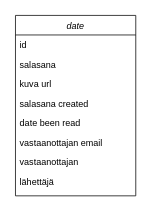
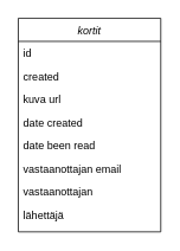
  <mxCell id="0" />
  <mxCell id="1" parent="0" />
- <mxCell id="2" value="date" style="swimlane;fontStyle=2;align=center;verticalAlign=top;childLayout=stackLayout;horizontal=1;startSize=26;horizontalStack=0;resizeParent=1;resizeLast=0;collapsible=1;marginBottom=0;rounded=0;shadow=0;strokeWidth=1;" vertex="1" parent="1"><mxGeometry x="20" y="20" width="160" height="240" as="geometry"><mxRectangle x="230" y="140" width="160" height="26" as="alternateBounds" /></mxGeometry></mxCell>
+ <mxCell id="2" value="kortit" style="swimlane;fontStyle=2;align=center;verticalAlign=top;childLayout=stackLayout;horizontal=1;startSize=26;horizontalStack=0;resizeParent=1;resizeLast=0;collapsible=1;marginBottom=0;rounded=0;shadow=0;strokeWidth=1;" vertex="1" parent="1"><mxGeometry x="20" y="20" width="160" height="240" as="geometry"><mxRectangle x="230" y="140" width="160" height="26" as="alternateBounds" /></mxGeometry></mxCell>
  <mxCell id="3" value="id" style="text;align=left;verticalAlign=top;spacingLeft=4;spacingRight=4;overflow=hidden;rotatable=0;points=[[0,0.5],[1,0.5]];portConstraint=eastwest;" vertex="1" parent="2"><mxGeometry y="26" width="160" height="26" as="geometry" /></mxCell>
- <mxCell id="4" value="salasana" style="text;align=left;verticalAlign=top;spacingLeft=4;spacingRight=4;overflow=hidden;rotatable=0;points=[[0,0.5],[1,0.5]];portConstraint=eastwest;" vertex="1" parent="2"><mxGeometry y="52" width="160" height="26" as="geometry" /></mxCell>
+ <mxCell id="4" value="created" style="text;align=left;verticalAlign=top;spacingLeft=4;spacingRight=4;overflow=hidden;rotatable=0;points=[[0,0.5],[1,0.5]];portConstraint=eastwest;" vertex="1" parent="2"><mxGeometry y="52" width="160" height="26" as="geometry" /></mxCell>
  <mxCell id="5" value="kuva url" style="text;align=left;verticalAlign=top;spacingLeft=4;spacingRight=4;overflow=hidden;rotatable=0;points=[[0,0.5],[1,0.5]];portConstraint=eastwest;" vertex="1" parent="2"><mxGeometry y="78" width="160" height="26" as="geometry" /></mxCell>
- <mxCell id="6" value="salasana created" style="text;align=left;verticalAlign=top;spacingLeft=4;spacingRight=4;overflow=hidden;rotatable=0;points=[[0,0.5],[1,0.5]];portConstraint=eastwest;" vertex="1" parent="2"><mxGeometry y="104" width="160" height="26" as="geometry" /></mxCell>
+ <mxCell id="6" value="date created" style="text;align=left;verticalAlign=top;spacingLeft=4;spacingRight=4;overflow=hidden;rotatable=0;points=[[0,0.5],[1,0.5]];portConstraint=eastwest;" vertex="1" parent="2"><mxGeometry y="104" width="160" height="26" as="geometry" /></mxCell>
  <mxCell id="7" value="date been read" style="text;align=left;verticalAlign=top;spacingLeft=4;spacingRight=4;overflow=hidden;rotatable=0;points=[[0,0.5],[1,0.5]];portConstraint=eastwest;" vertex="1" parent="2"><mxGeometry y="130" width="160" height="26" as="geometry" /></mxCell>
  <mxCell id="8" value="vastaanottajan email" style="text;align=left;verticalAlign=top;spacingLeft=4;spacingRight=4;overflow=hidden;rotatable=0;points=[[0,0.5],[1,0.5]];portConstraint=eastwest;" vertex="1" parent="2"><mxGeometry y="156" width="160" height="26" as="geometry" /></mxCell>
  <mxCell id="9" value="vastaanottajan" style="text;align=left;verticalAlign=top;spacingLeft=4;spacingRight=4;overflow=hidden;rotatable=0;points=[[0,0.5],[1,0.5]];portConstraint=eastwest;" vertex="1" parent="2"><mxGeometry y="182" width="160" height="26" as="geometry" /></mxCell>
  <mxCell id="10" value="lähettäjä" style="text;align=left;verticalAlign=top;spacingLeft=4;spacingRight=4;overflow=hidden;rotatable=0;points=[[0,0.5],[1,0.5]];portConstraint=eastwest;" vertex="1" parent="2"><mxGeometry y="208" width="160" height="26" as="geometry" /></mxCell>
